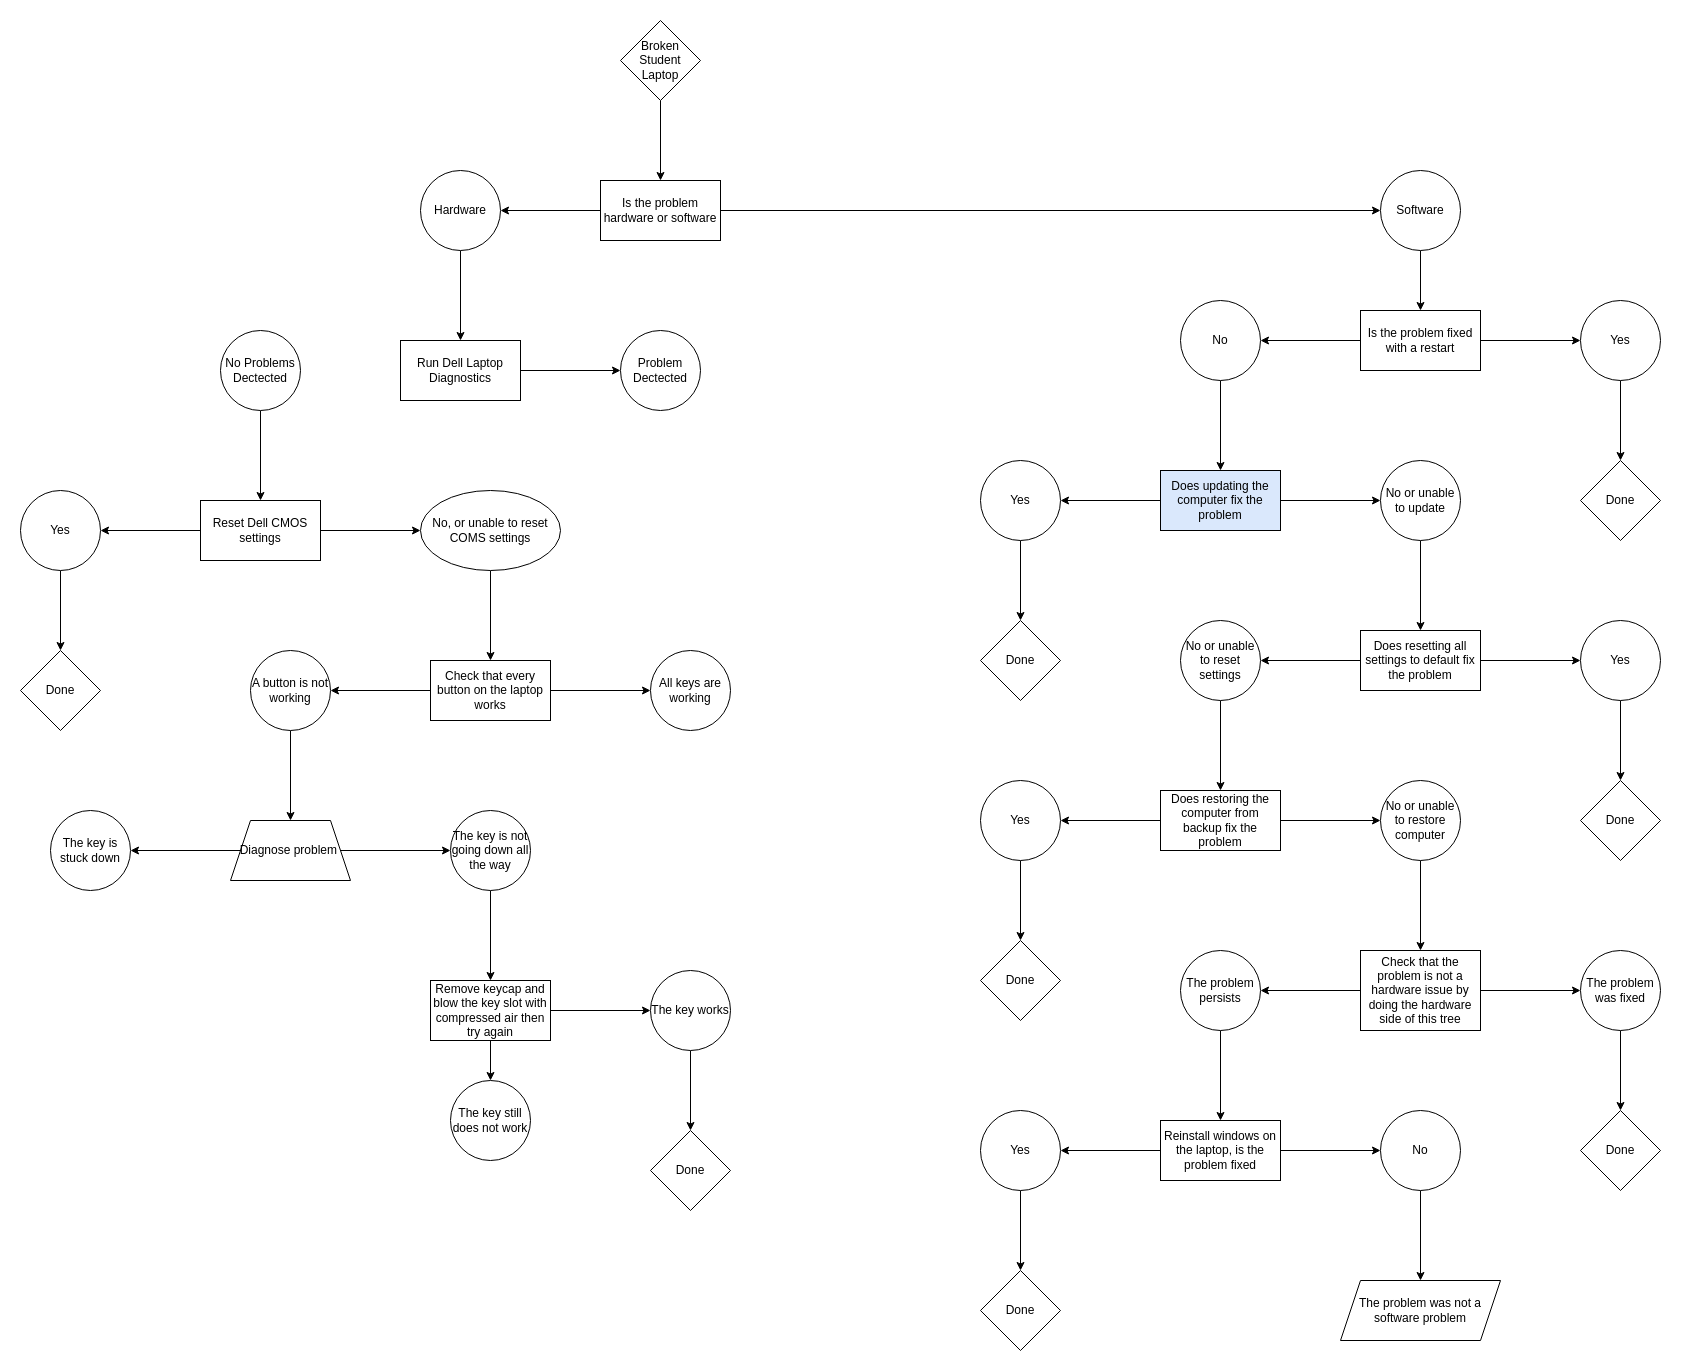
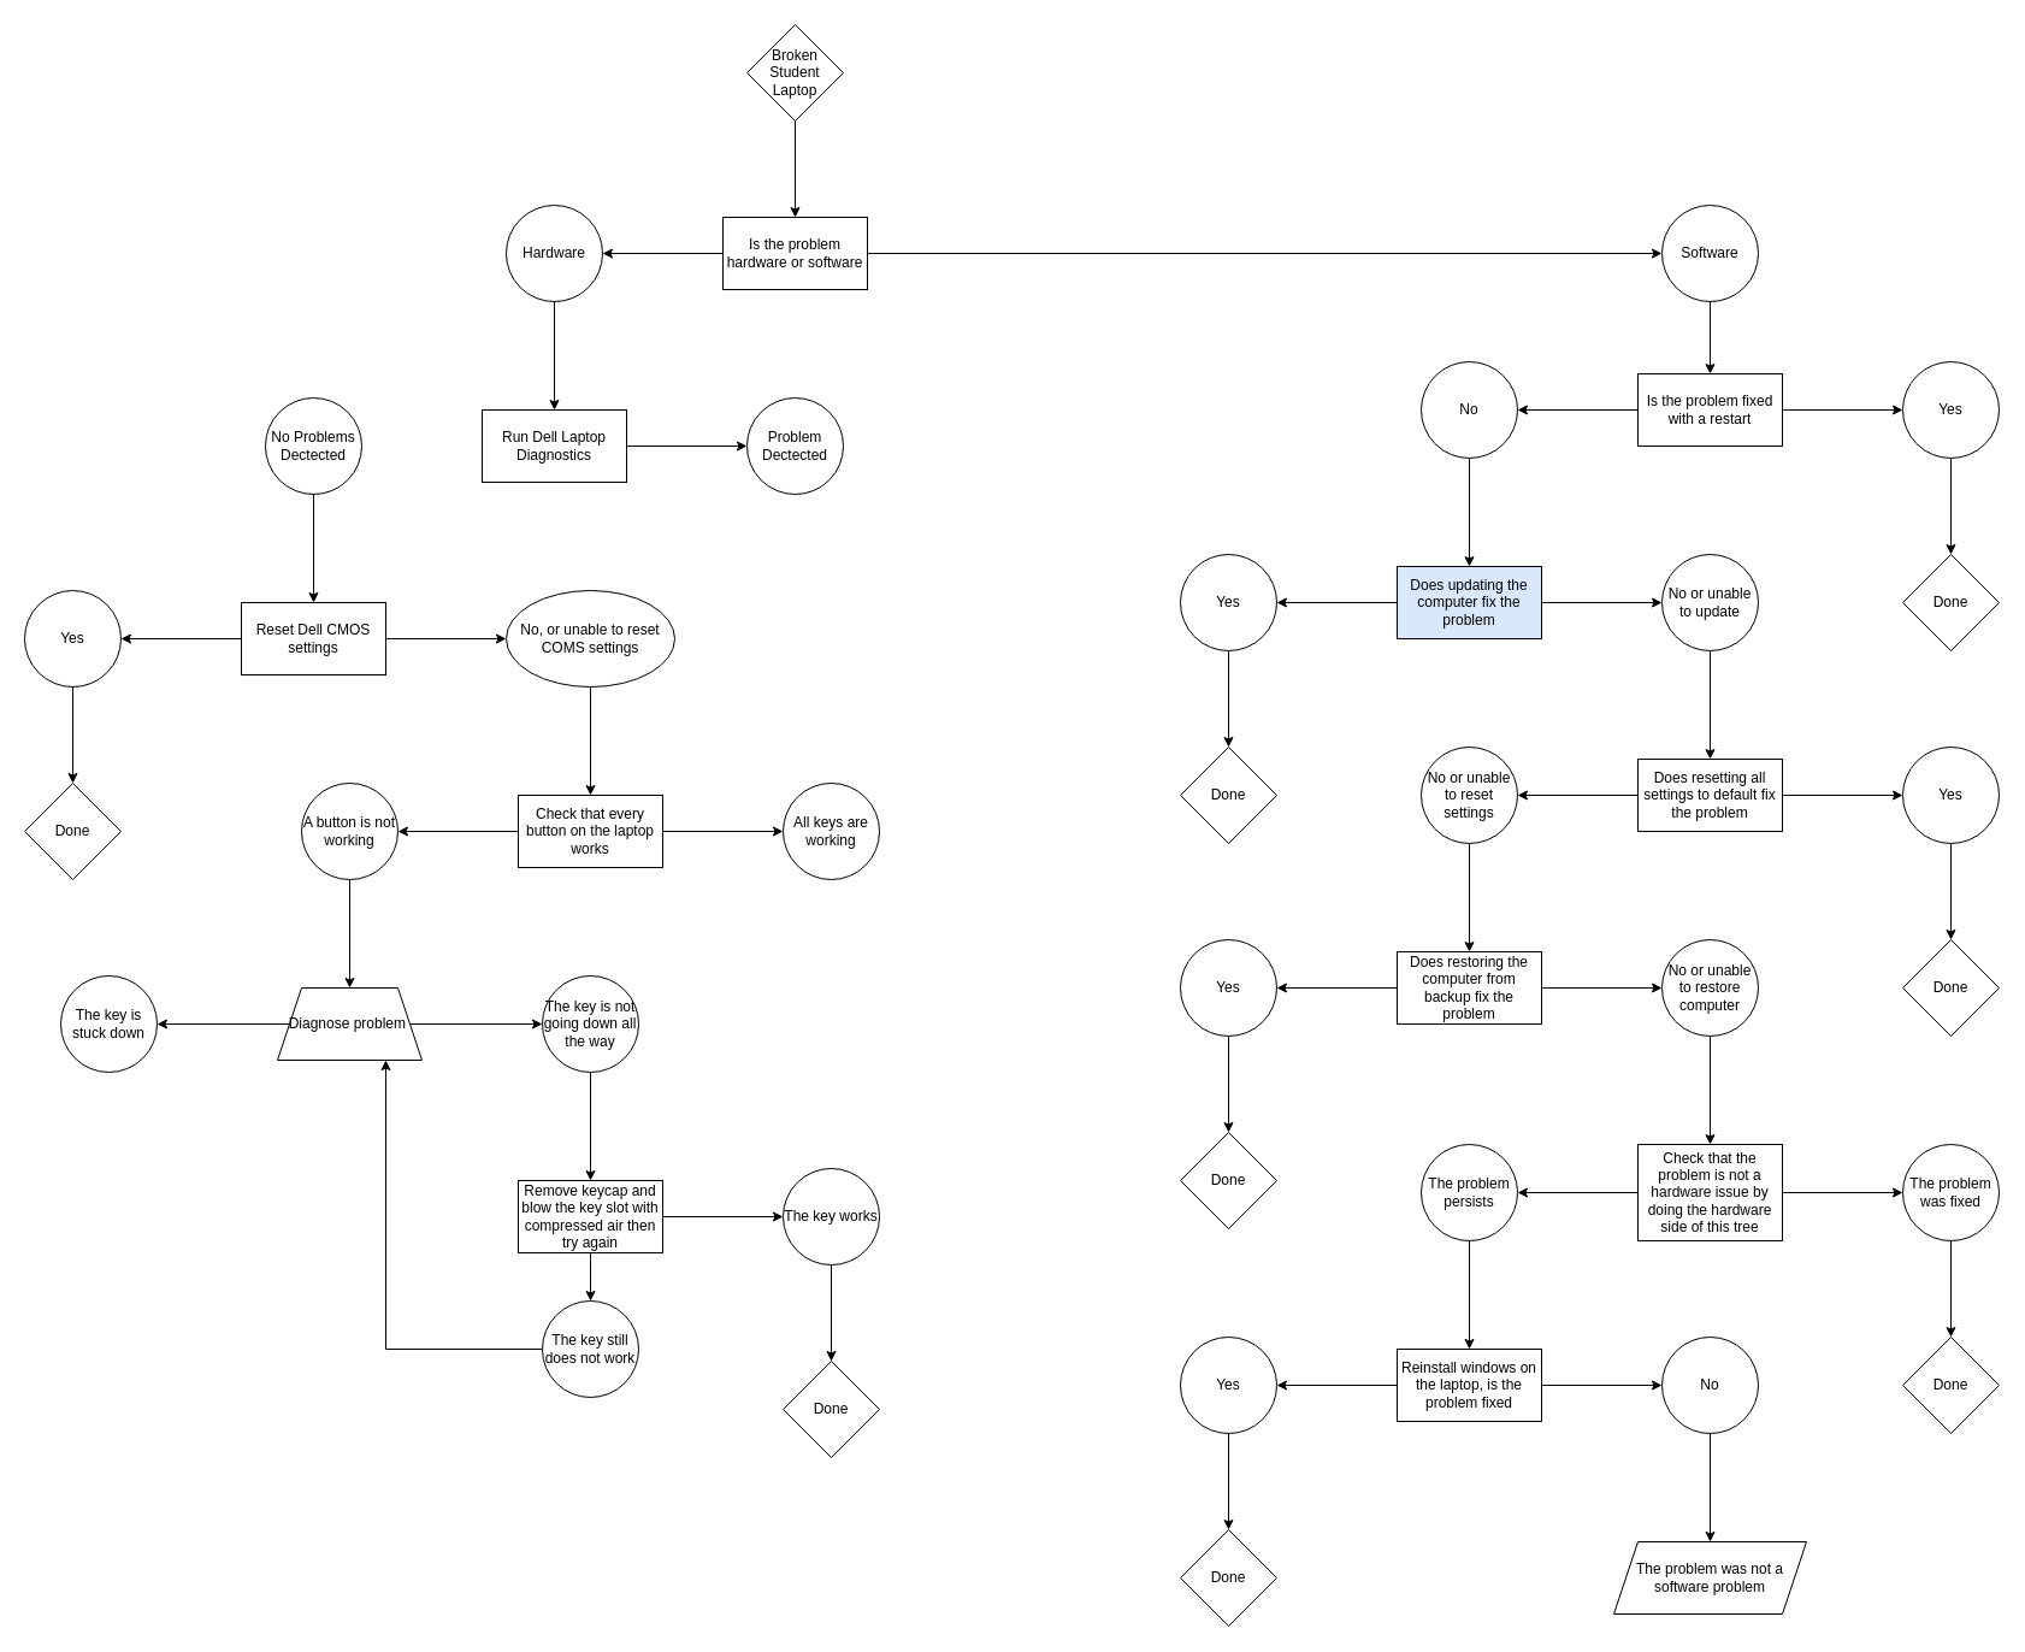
  <mxCell id="0" />
  <mxCell id="1" parent="0" />
  <mxCell id="2" style="edgeStyle=orthogonalEdgeStyle;rounded=0;orthogonalLoop=1;jettySize=auto;html=1;entryX=0.5;entryY=0;entryDx=0;entryDy=0;" edge="1" parent="1" source="3" target="6"><mxGeometry relative="1" as="geometry" /></mxCell>
  <mxCell id="3" value="Broken Student Laptop" style="rhombus;whiteSpace=wrap;html=1;" vertex="1" parent="1"><mxGeometry x="620" y="20" width="80" height="80" as="geometry" /></mxCell>
  <mxCell id="4" value="" style="edgeStyle=orthogonalEdgeStyle;rounded=0;orthogonalLoop=1;jettySize=auto;html=1;" edge="1" parent="1" source="6" target="8"><mxGeometry relative="1" as="geometry" /></mxCell>
  <mxCell id="5" value="" style="edgeStyle=orthogonalEdgeStyle;rounded=0;orthogonalLoop=1;jettySize=auto;html=1;" edge="1" parent="1" source="6" target="59"><mxGeometry relative="1" as="geometry" /></mxCell>
  <mxCell id="6" value="Is the problem hardware or software" style="whiteSpace=wrap;html=1;" vertex="1" parent="1"><mxGeometry x="600" y="180" width="120" height="60" as="geometry" /></mxCell>
  <mxCell id="7" value="" style="edgeStyle=orthogonalEdgeStyle;rounded=0;orthogonalLoop=1;jettySize=auto;html=1;" edge="1" parent="1" source="8" target="11"><mxGeometry relative="1" as="geometry" /></mxCell>
  <mxCell id="8" value="Software" style="ellipse;whiteSpace=wrap;html=1;" vertex="1" parent="1"><mxGeometry x="1380" y="170" width="80" height="80" as="geometry" /></mxCell>
  <mxCell id="9" value="" style="edgeStyle=orthogonalEdgeStyle;rounded=0;orthogonalLoop=1;jettySize=auto;html=1;" edge="1" parent="1" source="11" target="13"><mxGeometry relative="1" as="geometry" /></mxCell>
  <mxCell id="10" value="" style="edgeStyle=orthogonalEdgeStyle;rounded=0;orthogonalLoop=1;jettySize=auto;html=1;" edge="1" parent="1" source="11" target="16"><mxGeometry relative="1" as="geometry" /></mxCell>
  <mxCell id="11" value="Is the problem fixed with a restart" style="whiteSpace=wrap;html=1;" vertex="1" parent="1"><mxGeometry x="1360" y="310" width="120" height="60" as="geometry" /></mxCell>
  <mxCell id="12" value="" style="edgeStyle=orthogonalEdgeStyle;rounded=0;orthogonalLoop=1;jettySize=auto;html=1;" edge="1" parent="1" source="13" target="14"><mxGeometry relative="1" as="geometry" /></mxCell>
  <mxCell id="13" value="Yes" style="ellipse;whiteSpace=wrap;html=1;" vertex="1" parent="1"><mxGeometry x="1580" y="300" width="80" height="80" as="geometry" /></mxCell>
  <mxCell id="14" value="Done" style="rhombus;whiteSpace=wrap;html=1;" vertex="1" parent="1"><mxGeometry x="1580" y="460" width="80" height="80" as="geometry" /></mxCell>
  <mxCell id="15" value="" style="edgeStyle=orthogonalEdgeStyle;rounded=0;orthogonalLoop=1;jettySize=auto;html=1;" edge="1" parent="1" source="16" target="19"><mxGeometry relative="1" as="geometry" /></mxCell>
  <mxCell id="16" value="No" style="ellipse;whiteSpace=wrap;html=1;" vertex="1" parent="1"><mxGeometry x="1180" y="300" width="80" height="80" as="geometry" /></mxCell>
  <mxCell id="17" value="" style="edgeStyle=orthogonalEdgeStyle;rounded=0;orthogonalLoop=1;jettySize=auto;html=1;" edge="1" parent="1" source="19" target="21"><mxGeometry relative="1" as="geometry" /></mxCell>
  <mxCell id="18" value="" style="edgeStyle=orthogonalEdgeStyle;rounded=0;orthogonalLoop=1;jettySize=auto;html=1;" edge="1" parent="1" source="19" target="23"><mxGeometry relative="1" as="geometry" /></mxCell>
  <mxCell id="19" value="Does updating the computer fix the problem" style="whiteSpace=wrap;html=1;fillColor=#dae8fc;" vertex="1" parent="1"><mxGeometry x="1160" y="470" width="120" height="60" as="geometry" /></mxCell>
  <mxCell id="20" value="" style="edgeStyle=orthogonalEdgeStyle;rounded=0;orthogonalLoop=1;jettySize=auto;html=1;" edge="1" parent="1" source="21" target="24"><mxGeometry relative="1" as="geometry" /></mxCell>
  <mxCell id="21" value="Yes" style="ellipse;whiteSpace=wrap;html=1;" vertex="1" parent="1"><mxGeometry x="980" y="460" width="80" height="80" as="geometry" /></mxCell>
  <mxCell id="22" value="" style="edgeStyle=orthogonalEdgeStyle;rounded=0;orthogonalLoop=1;jettySize=auto;html=1;" edge="1" parent="1" source="23" target="27"><mxGeometry relative="1" as="geometry" /></mxCell>
  <mxCell id="23" value="No or unable to update" style="ellipse;whiteSpace=wrap;html=1;" vertex="1" parent="1"><mxGeometry x="1380" y="460" width="80" height="80" as="geometry" /></mxCell>
  <mxCell id="24" value="Done" style="rhombus;whiteSpace=wrap;html=1;" vertex="1" parent="1"><mxGeometry x="980" y="620" width="80" height="80" as="geometry" /></mxCell>
  <mxCell id="25" value="" style="edgeStyle=orthogonalEdgeStyle;rounded=0;orthogonalLoop=1;jettySize=auto;html=1;" edge="1" parent="1" source="27" target="29"><mxGeometry relative="1" as="geometry" /></mxCell>
  <mxCell id="26" value="" style="edgeStyle=orthogonalEdgeStyle;rounded=0;orthogonalLoop=1;jettySize=auto;html=1;" edge="1" parent="1" source="27" target="31"><mxGeometry relative="1" as="geometry" /></mxCell>
  <mxCell id="27" value="Does resetting all settings to default fix the problem" style="whiteSpace=wrap;html=1;" vertex="1" parent="1"><mxGeometry x="1360" y="630" width="120" height="60" as="geometry" /></mxCell>
  <mxCell id="28" value="" style="edgeStyle=orthogonalEdgeStyle;rounded=0;orthogonalLoop=1;jettySize=auto;html=1;" edge="1" parent="1" source="29" target="35"><mxGeometry relative="1" as="geometry" /></mxCell>
  <mxCell id="29" value="No or unable to reset settings" style="ellipse;whiteSpace=wrap;html=1;" vertex="1" parent="1"><mxGeometry x="1180" y="620" width="80" height="80" as="geometry" /></mxCell>
  <mxCell id="30" value="" style="edgeStyle=orthogonalEdgeStyle;rounded=0;orthogonalLoop=1;jettySize=auto;html=1;" edge="1" parent="1" source="31" target="32"><mxGeometry relative="1" as="geometry" /></mxCell>
  <mxCell id="31" value="Yes" style="ellipse;whiteSpace=wrap;html=1;" vertex="1" parent="1"><mxGeometry x="1580" y="620" width="80" height="80" as="geometry" /></mxCell>
  <mxCell id="32" value="Done" style="rhombus;whiteSpace=wrap;html=1;" vertex="1" parent="1"><mxGeometry x="1580" y="780" width="80" height="80" as="geometry" /></mxCell>
  <mxCell id="33" value="" style="edgeStyle=orthogonalEdgeStyle;rounded=0;orthogonalLoop=1;jettySize=auto;html=1;" edge="1" parent="1" source="35" target="37"><mxGeometry relative="1" as="geometry" /></mxCell>
  <mxCell id="34" value="" style="edgeStyle=orthogonalEdgeStyle;rounded=0;orthogonalLoop=1;jettySize=auto;html=1;" edge="1" parent="1" source="35" target="39"><mxGeometry relative="1" as="geometry" /></mxCell>
  <mxCell id="35" value="Does restoring the computer from backup fix the problem" style="whiteSpace=wrap;html=1;" vertex="1" parent="1"><mxGeometry x="1160" y="790" width="120" height="60" as="geometry" /></mxCell>
  <mxCell id="36" value="" style="edgeStyle=orthogonalEdgeStyle;rounded=0;orthogonalLoop=1;jettySize=auto;html=1;" edge="1" parent="1" source="37" target="43"><mxGeometry relative="1" as="geometry" /></mxCell>
  <mxCell id="37" value="No or unable to restore computer" style="ellipse;whiteSpace=wrap;html=1;" vertex="1" parent="1"><mxGeometry x="1380" y="780" width="80" height="80" as="geometry" /></mxCell>
  <mxCell id="38" value="" style="edgeStyle=orthogonalEdgeStyle;rounded=0;orthogonalLoop=1;jettySize=auto;html=1;" edge="1" parent="1" source="39" target="40"><mxGeometry relative="1" as="geometry" /></mxCell>
  <mxCell id="39" value="Yes" style="ellipse;whiteSpace=wrap;html=1;" vertex="1" parent="1"><mxGeometry x="980" y="780" width="80" height="80" as="geometry" /></mxCell>
  <mxCell id="40" value="Done" style="rhombus;whiteSpace=wrap;html=1;" vertex="1" parent="1"><mxGeometry x="980" y="940" width="80" height="80" as="geometry" /></mxCell>
  <mxCell id="41" value="" style="edgeStyle=orthogonalEdgeStyle;rounded=0;orthogonalLoop=1;jettySize=auto;html=1;" edge="1" parent="1" source="43" target="45"><mxGeometry relative="1" as="geometry" /></mxCell>
  <mxCell id="42" value="" style="edgeStyle=orthogonalEdgeStyle;rounded=0;orthogonalLoop=1;jettySize=auto;html=1;" edge="1" parent="1" source="43" target="48"><mxGeometry relative="1" as="geometry" /></mxCell>
  <mxCell id="43" value="Check that the problem is not a hardware issue by doing the hardware side of this tree" style="whiteSpace=wrap;html=1;" vertex="1" parent="1"><mxGeometry x="1360" y="950" width="120" height="80" as="geometry" /></mxCell>
  <mxCell id="44" value="" style="edgeStyle=orthogonalEdgeStyle;rounded=0;orthogonalLoop=1;jettySize=auto;html=1;" edge="1" parent="1" source="45" target="46"><mxGeometry relative="1" as="geometry" /></mxCell>
  <mxCell id="45" value="The problem was fixed" style="ellipse;whiteSpace=wrap;html=1;" vertex="1" parent="1"><mxGeometry x="1580" y="950" width="80" height="80" as="geometry" /></mxCell>
  <mxCell id="46" value="Done" style="rhombus;whiteSpace=wrap;html=1;" vertex="1" parent="1"><mxGeometry x="1580" y="1110" width="80" height="80" as="geometry" /></mxCell>
  <mxCell id="47" value="" style="edgeStyle=orthogonalEdgeStyle;rounded=0;orthogonalLoop=1;jettySize=auto;html=1;" edge="1" parent="1" source="48" target="51"><mxGeometry relative="1" as="geometry" /></mxCell>
  <mxCell id="48" value="The problem persists" style="ellipse;whiteSpace=wrap;html=1;" vertex="1" parent="1"><mxGeometry x="1180" y="950" width="80" height="80" as="geometry" /></mxCell>
  <mxCell id="49" value="" style="edgeStyle=orthogonalEdgeStyle;rounded=0;orthogonalLoop=1;jettySize=auto;html=1;" edge="1" parent="1" source="51" target="53"><mxGeometry relative="1" as="geometry" /></mxCell>
  <mxCell id="50" value="" style="edgeStyle=orthogonalEdgeStyle;rounded=0;orthogonalLoop=1;jettySize=auto;html=1;" edge="1" parent="1" source="51" target="55"><mxGeometry relative="1" as="geometry" /></mxCell>
  <mxCell id="51" value="Reinstall windows on the laptop, is the problem fixed" style="whiteSpace=wrap;html=1;" vertex="1" parent="1"><mxGeometry x="1160" y="1120" width="120" height="60" as="geometry" /></mxCell>
  <mxCell id="52" style="edgeStyle=orthogonalEdgeStyle;rounded=0;orthogonalLoop=1;jettySize=auto;html=1;exitX=0.5;exitY=1;exitDx=0;exitDy=0;entryX=0.5;entryY=0;entryDx=0;entryDy=0;" edge="1" parent="1" source="53" target="57"><mxGeometry relative="1" as="geometry" /></mxCell>
  <mxCell id="53" value="No" style="ellipse;whiteSpace=wrap;html=1;" vertex="1" parent="1"><mxGeometry x="1380" y="1110" width="80" height="80" as="geometry" /></mxCell>
  <mxCell id="54" value="" style="edgeStyle=orthogonalEdgeStyle;rounded=0;orthogonalLoop=1;jettySize=auto;html=1;" edge="1" parent="1" source="55" target="56"><mxGeometry relative="1" as="geometry" /></mxCell>
  <mxCell id="55" value="Yes" style="ellipse;whiteSpace=wrap;html=1;" vertex="1" parent="1"><mxGeometry x="980" y="1110" width="80" height="80" as="geometry" /></mxCell>
  <mxCell id="56" value="Done" style="rhombus;whiteSpace=wrap;html=1;" vertex="1" parent="1"><mxGeometry x="980" y="1270" width="80" height="80" as="geometry" /></mxCell>
  <mxCell id="57" value="The problem was not a software problem" style="shape=parallelogram;perimeter=parallelogramPerimeter;whiteSpace=wrap;html=1;fixedSize=1;" vertex="1" parent="1"><mxGeometry x="1340" y="1280" width="160" height="60" as="geometry" /></mxCell>
  <mxCell id="58" value="" style="edgeStyle=orthogonalEdgeStyle;rounded=0;orthogonalLoop=1;jettySize=auto;html=1;" edge="1" parent="1" source="59" target="61"><mxGeometry relative="1" as="geometry" /></mxCell>
  <mxCell id="59" value="Hardware" style="ellipse;whiteSpace=wrap;html=1;" vertex="1" parent="1"><mxGeometry x="420" y="170" width="80" height="80" as="geometry" /></mxCell>
  <mxCell id="60" value="" style="edgeStyle=orthogonalEdgeStyle;rounded=0;orthogonalLoop=1;jettySize=auto;html=1;" edge="1" parent="1" source="61" target="64"><mxGeometry relative="1" as="geometry" /></mxCell>
  <mxCell id="61" value="Run Dell Laptop Diagnostics" style="whiteSpace=wrap;html=1;" vertex="1" parent="1"><mxGeometry x="400" y="340" width="120" height="60" as="geometry" /></mxCell>
  <mxCell id="62" value="" style="edgeStyle=orthogonalEdgeStyle;rounded=0;orthogonalLoop=1;jettySize=auto;html=1;" edge="1" parent="1" source="63" target="67"><mxGeometry relative="1" as="geometry" /></mxCell>
  <mxCell id="63" value="No Problems Dectected" style="ellipse;whiteSpace=wrap;html=1;" vertex="1" parent="1"><mxGeometry x="220" y="330" width="80" height="80" as="geometry" /></mxCell>
  <mxCell id="64" value="Problem Dectected" style="ellipse;whiteSpace=wrap;html=1;" vertex="1" parent="1"><mxGeometry x="620" y="330" width="80" height="80" as="geometry" /></mxCell>
  <mxCell id="65" value="" style="edgeStyle=orthogonalEdgeStyle;rounded=0;orthogonalLoop=1;jettySize=auto;html=1;" edge="1" parent="1" source="67" target="69"><mxGeometry relative="1" as="geometry" /></mxCell>
  <mxCell id="66" value="" style="edgeStyle=orthogonalEdgeStyle;rounded=0;orthogonalLoop=1;jettySize=auto;html=1;" edge="1" parent="1" source="67" target="71"><mxGeometry relative="1" as="geometry" /></mxCell>
  <mxCell id="67" value="Reset Dell CMOS settings" style="whiteSpace=wrap;html=1;" vertex="1" parent="1"><mxGeometry x="200" y="500" width="120" height="60" as="geometry" /></mxCell>
  <mxCell id="68" value="" style="edgeStyle=orthogonalEdgeStyle;rounded=0;orthogonalLoop=1;jettySize=auto;html=1;" edge="1" parent="1" source="69" target="75"><mxGeometry relative="1" as="geometry" /></mxCell>
  <mxCell id="69" value="No, or unable to reset COMS settings" style="ellipse;whiteSpace=wrap;html=1;" vertex="1" parent="1"><mxGeometry x="420" y="490" width="140" height="80" as="geometry" /></mxCell>
  <mxCell id="70" value="" style="edgeStyle=orthogonalEdgeStyle;rounded=0;orthogonalLoop=1;jettySize=auto;html=1;" edge="1" parent="1" source="71" target="72"><mxGeometry relative="1" as="geometry" /></mxCell>
  <mxCell id="71" value="Yes" style="ellipse;whiteSpace=wrap;html=1;" vertex="1" parent="1"><mxGeometry x="20" y="490" width="80" height="80" as="geometry" /></mxCell>
  <mxCell id="72" value="Done" style="rhombus;whiteSpace=wrap;html=1;" vertex="1" parent="1"><mxGeometry x="20" y="650" width="80" height="80" as="geometry" /></mxCell>
  <mxCell id="73" value="" style="edgeStyle=orthogonalEdgeStyle;rounded=0;orthogonalLoop=1;jettySize=auto;html=1;" edge="1" parent="1" source="75" target="77"><mxGeometry relative="1" as="geometry" /></mxCell>
  <mxCell id="74" value="" style="edgeStyle=orthogonalEdgeStyle;rounded=0;orthogonalLoop=1;jettySize=auto;html=1;" edge="1" parent="1" source="75" target="78"><mxGeometry relative="1" as="geometry" /></mxCell>
  <mxCell id="75" value="Check that every button on the laptop works" style="whiteSpace=wrap;html=1;" vertex="1" parent="1"><mxGeometry x="430" y="660" width="120" height="60" as="geometry" /></mxCell>
  <mxCell id="76" value="" style="edgeStyle=orthogonalEdgeStyle;rounded=0;orthogonalLoop=1;jettySize=auto;html=1;" edge="1" parent="1" source="77" target="81"><mxGeometry relative="1" as="geometry" /></mxCell>
  <mxCell id="77" value="A button is not working" style="ellipse;whiteSpace=wrap;html=1;" vertex="1" parent="1"><mxGeometry x="250" y="650" width="80" height="80" as="geometry" /></mxCell>
  <mxCell id="78" value="All keys are working" style="ellipse;whiteSpace=wrap;html=1;" vertex="1" parent="1"><mxGeometry x="650" y="650" width="80" height="80" as="geometry" /></mxCell>
  <mxCell id="79" value="" style="edgeStyle=orthogonalEdgeStyle;rounded=0;orthogonalLoop=1;jettySize=auto;html=1;" edge="1" parent="1" source="81" target="83"><mxGeometry relative="1" as="geometry" /></mxCell>
  <mxCell id="80" value="" style="edgeStyle=orthogonalEdgeStyle;rounded=0;orthogonalLoop=1;jettySize=auto;html=1;" edge="1" parent="1" source="81" target="92"><mxGeometry relative="1" as="geometry" /></mxCell>
  <mxCell id="81" value="Diagnose problem&amp;nbsp;" style="shape=trapezoid;perimeter=trapezoidPerimeter;whiteSpace=wrap;html=1;fixedSize=1;" vertex="1" parent="1"><mxGeometry x="230" y="820" width="120" height="60" as="geometry" /></mxCell>
  <mxCell id="82" value="" style="edgeStyle=orthogonalEdgeStyle;rounded=0;orthogonalLoop=1;jettySize=auto;html=1;" edge="1" parent="1" source="83" target="86"><mxGeometry relative="1" as="geometry" /></mxCell>
  <mxCell id="83" value="The key is not going down all the way" style="ellipse;whiteSpace=wrap;html=1;" vertex="1" parent="1"><mxGeometry x="450" y="810" width="80" height="80" as="geometry" /></mxCell>
  <mxCell id="84" value="" style="edgeStyle=orthogonalEdgeStyle;rounded=0;orthogonalLoop=1;jettySize=auto;html=1;" edge="1" parent="1" source="86" target="88"><mxGeometry relative="1" as="geometry" /></mxCell>
  <mxCell id="85" value="" style="edgeStyle=orthogonalEdgeStyle;rounded=0;orthogonalLoop=1;jettySize=auto;html=1;" edge="1" parent="1" source="86" target="91"><mxGeometry relative="1" as="geometry" /></mxCell>
  <mxCell id="86" value="Remove keycap and blow the key slot with compressed air then try again" style="whiteSpace=wrap;html=1;" vertex="1" parent="1"><mxGeometry x="430" y="980" width="120" height="60" as="geometry" /></mxCell>
  <mxCell id="87" value="" style="edgeStyle=orthogonalEdgeStyle;rounded=0;orthogonalLoop=1;jettySize=auto;html=1;" edge="1" parent="1" source="88" target="89"><mxGeometry relative="1" as="geometry" /></mxCell>
  <mxCell id="88" value="The key works" style="ellipse;whiteSpace=wrap;html=1;" vertex="1" parent="1"><mxGeometry x="650" y="970" width="80" height="80" as="geometry" /></mxCell>
  <mxCell id="89" value="Done" style="rhombus;whiteSpace=wrap;html=1;" vertex="1" parent="1"><mxGeometry x="650" y="1130" width="80" height="80" as="geometry" /></mxCell>
+ <mxCell id="90" style="edgeStyle=orthogonalEdgeStyle;rounded=0;orthogonalLoop=1;jettySize=auto;html=1;entryX=0.75;entryY=1;entryDx=0;entryDy=0;" edge="1" parent="1" source="91" target="81"><mxGeometry relative="1" as="geometry" /></mxCell>
  <mxCell id="91" value="The key still does not work" style="ellipse;whiteSpace=wrap;html=1;" vertex="1" parent="1"><mxGeometry x="450" y="1080" width="80" height="80" as="geometry" /></mxCell>
  <mxCell id="92" value="The key is stuck down" style="ellipse;whiteSpace=wrap;html=1;" vertex="1" parent="1"><mxGeometry x="50" y="810" width="80" height="80" as="geometry" /></mxCell>
